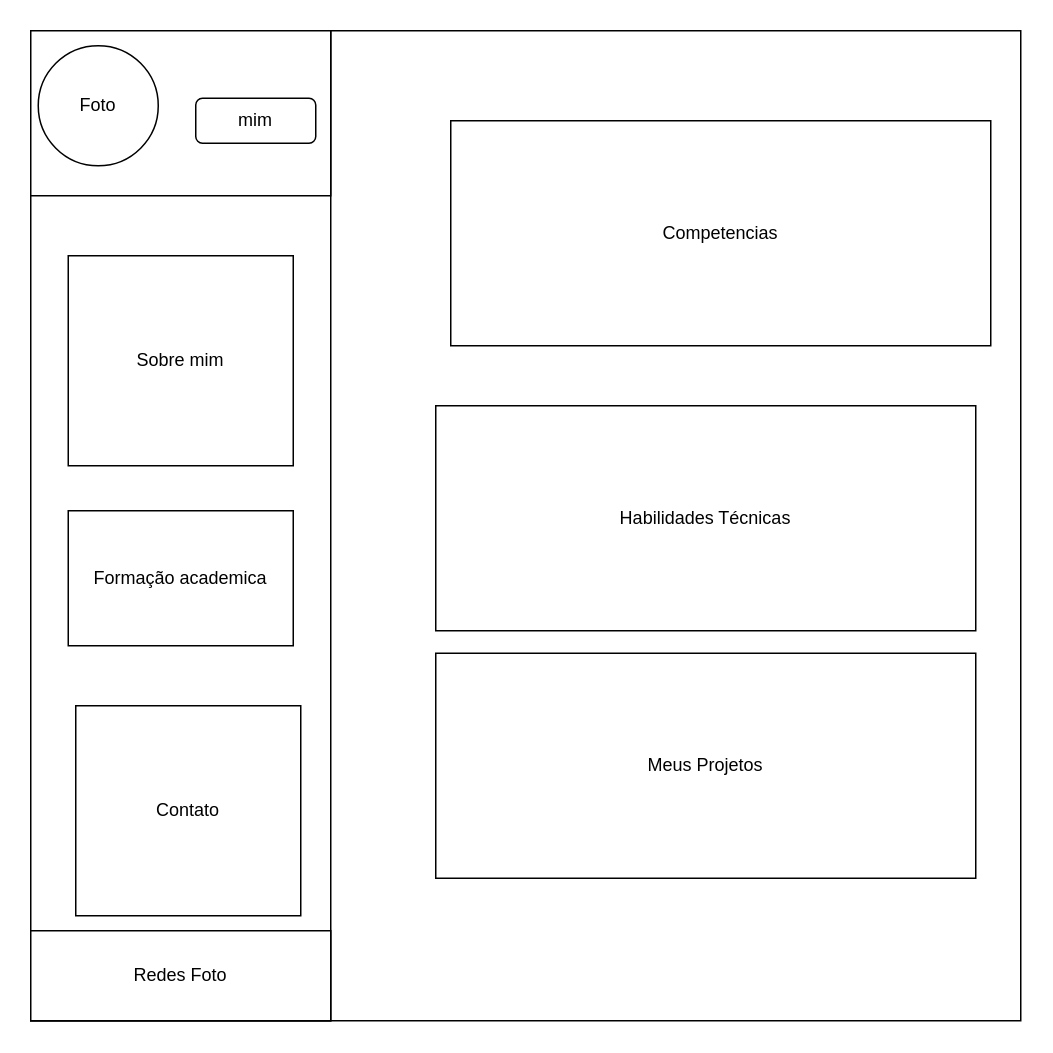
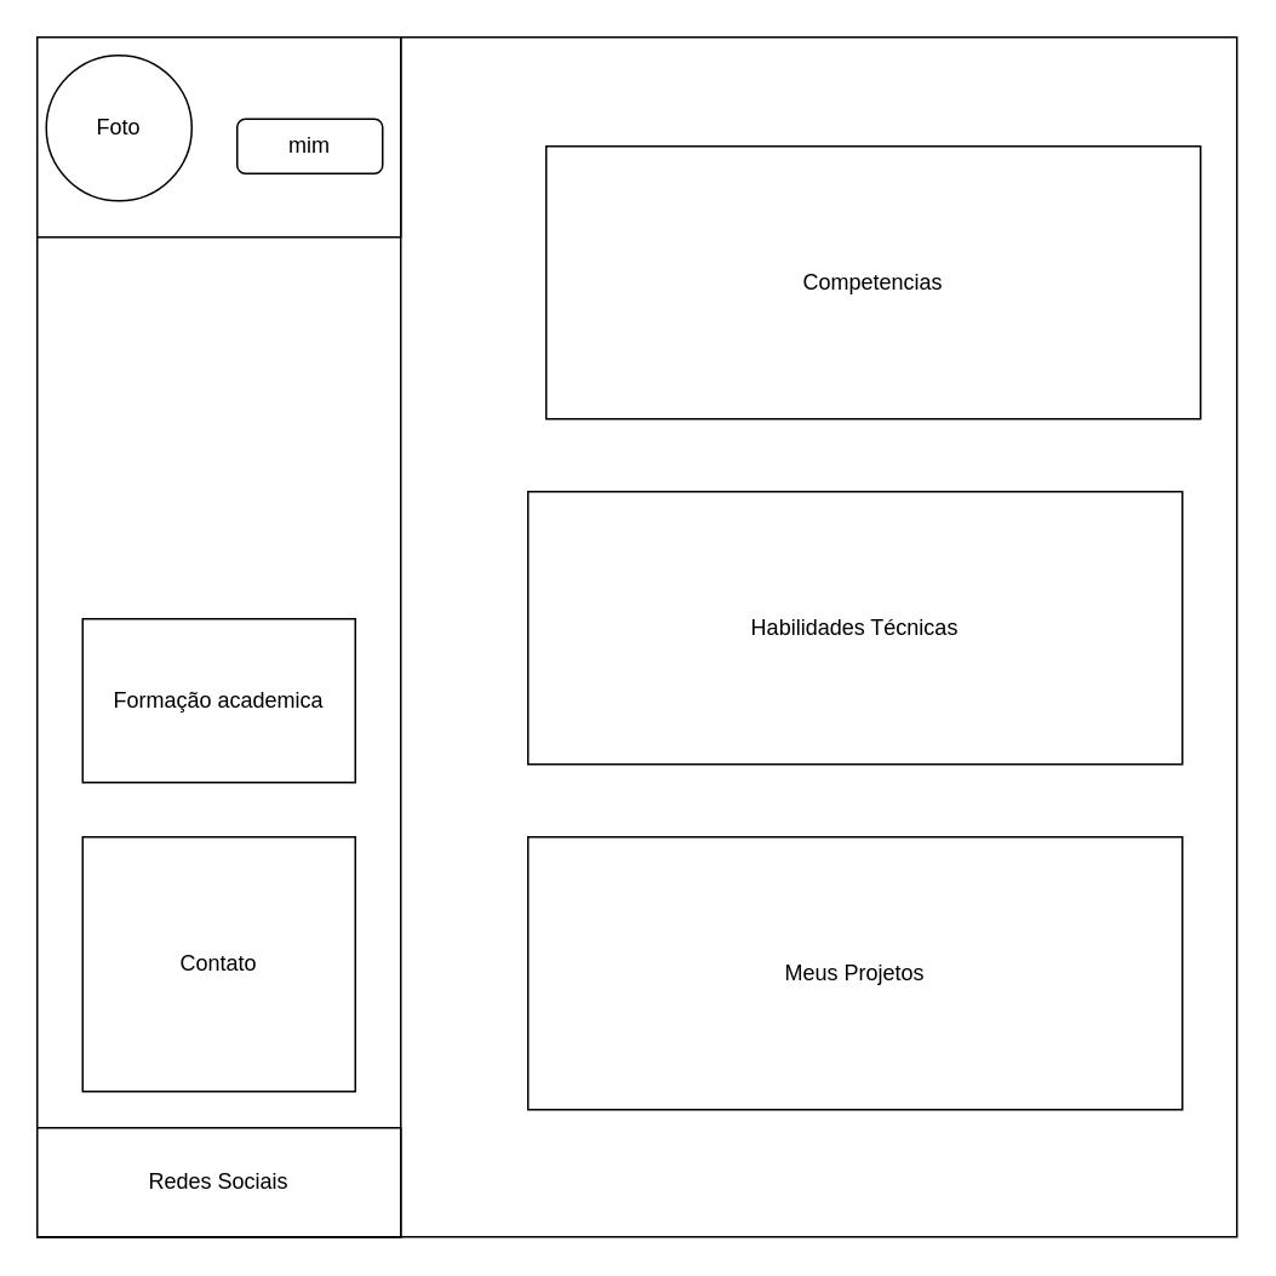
  <mxCell id="0" />
  <mxCell id="1" parent="0" />
  <mxCell id="2" value="" style="whiteSpace=wrap;html=1;aspect=fixed;" vertex="1" parent="1"><mxGeometry x="20" y="20" width="660" height="660" as="geometry" /></mxCell>
  <mxCell id="3" value="" style="rounded=0;whiteSpace=wrap;html=1;" vertex="1" parent="1"><mxGeometry x="20" y="20" width="200" height="660" as="geometry" /></mxCell>
  <mxCell id="4" value="" style="rounded=0;whiteSpace=wrap;html=1;" vertex="1" parent="1"><mxGeometry x="20" y="20" width="200" height="110" as="geometry" /></mxCell>
  <mxCell id="5" value="Foto" style="ellipse;whiteSpace=wrap;html=1;aspect=fixed;" vertex="1" parent="1"><mxGeometry x="25" y="30" width="80" height="80" as="geometry" /></mxCell>
  <mxCell id="6" value="mim" style="rounded=1;whiteSpace=wrap;html=1;" vertex="1" parent="1"><mxGeometry x="130" y="65" width="80" height="30" as="geometry" /></mxCell>
- <mxCell id="7" value="Redes Foto" style="rounded=0;whiteSpace=wrap;html=1;" vertex="1" parent="1"><mxGeometry x="20" y="620" width="200" height="60" as="geometry" /></mxCell>
- <mxCell id="8" value="Sobre mim" style="rounded=0;whiteSpace=wrap;html=1;" vertex="1" parent="1"><mxGeometry x="45" y="170" width="150" height="140" as="geometry" /></mxCell>
+ <mxCell id="7" value="Redes Sociais" style="rounded=0;whiteSpace=wrap;html=1;" vertex="1" parent="1"><mxGeometry x="20" y="620" width="200" height="60" as="geometry" /></mxCell>
  <mxCell id="9" value="Formação aca&lt;span style=&quot;color: rgba(0, 0, 0, 0); font-family: monospace; font-size: 0px; text-align: start; text-wrap: nowrap;&quot;&gt;%3CmxGraphModel%3E%3Croot%3E%3CmxCell%20id%3D%220%22%2F%3E%3CmxCell%20id%3D%221%22%20parent%3D%220%22%2F%3E%3CmxCell%20id%3D%222%22%20value%3D%22Sobre%20mim%22%20style%3D%22rounded%3D0%3BwhiteSpace%3Dwrap%3Bhtml%3D1%3B%22%20vertex%3D%221%22%20parent%3D%221%22%3E%3CmxGeometry%20x%3D%22125%22%20y%3D%22300%22%20width%3D%22150%22%20height%3D%22140%22%20as%3D%22geometry%22%2F%3E%3C%2FmxCell%3E%3C%2Froot%3E%3C%2FmxGraphModel%3E&lt;/span&gt;demica" style="rounded=0;whiteSpace=wrap;html=1;" vertex="1" parent="1"><mxGeometry x="45" y="340" width="150" height="90" as="geometry" /></mxCell>
- <mxCell id="10" value="Contato" style="rounded=0;whiteSpace=wrap;html=1;" vertex="1" parent="1"><mxGeometry x="50" y="470" width="150" height="140" as="geometry" /></mxCell>
- <mxCell id="11" value="Meus Projetos" style="rounded=0;whiteSpace=wrap;html=1;" vertex="1" parent="1"><mxGeometry x="290" y="435" width="360" height="150" as="geometry" /></mxCell>
+ <mxCell id="10" value="Contato" style="rounded=0;whiteSpace=wrap;html=1;" vertex="1" parent="1"><mxGeometry x="45" y="460" width="150" height="140" as="geometry" /></mxCell>
+ <mxCell id="11" value="Meus Projetos" style="rounded=0;whiteSpace=wrap;html=1;" vertex="1" parent="1"><mxGeometry x="290" y="460" width="360" height="150" as="geometry" /></mxCell>
  <mxCell id="12" value="Habilidades Técnicas" style="rounded=0;whiteSpace=wrap;html=1;" vertex="1" parent="1"><mxGeometry x="290" y="270" width="360" height="150" as="geometry" /></mxCell>
  <mxCell id="13" value="Competencias" style="rounded=0;whiteSpace=wrap;html=1;" vertex="1" parent="1"><mxGeometry x="300" y="80" width="360" height="150" as="geometry" /></mxCell>
